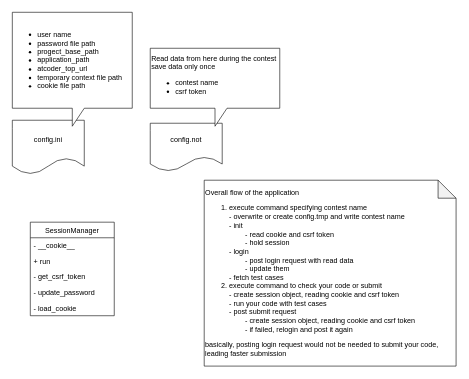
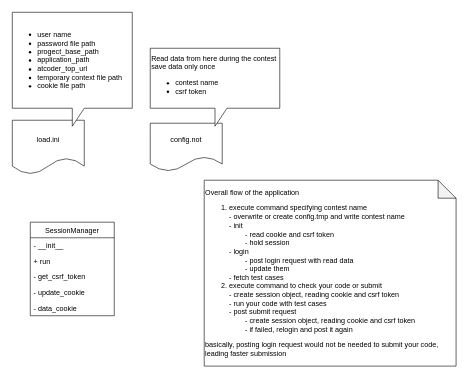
  <mxCell id="0" />
  <mxCell id="1" parent="0" />
- <mxCell id="2" value="config.ini" style="shape=document;whiteSpace=wrap;html=1;boundedLbl=1;" vertex="1" parent="1"><mxGeometry x="20" y="200" width="120" height="90" as="geometry" /></mxCell>
+ <mxCell id="2" value="load.ini" style="shape=document;whiteSpace=wrap;html=1;boundedLbl=1;" vertex="1" parent="1"><mxGeometry x="20" y="200" width="120" height="90" as="geometry" /></mxCell>
  <mxCell id="3" value="&lt;ul&gt;&lt;li&gt;user name&lt;/li&gt;&lt;li&gt;password file path&lt;/li&gt;&lt;li&gt;progect_base_path&lt;/li&gt;&lt;li&gt;application_path&lt;/li&gt;&lt;li&gt;atcoder_top_url&lt;/li&gt;&lt;li&gt;temporary context file path&lt;/li&gt;&lt;li&gt;cookie file path&lt;/li&gt;&lt;/ul&gt;" style="shape=callout;whiteSpace=wrap;html=1;perimeter=calloutPerimeter;align=left;" vertex="1" parent="1"><mxGeometry x="20" y="20" width="200" height="190" as="geometry" /></mxCell>
  <mxCell id="4" value="config.not" style="shape=document;whiteSpace=wrap;html=1;boundedLbl=1;" vertex="1" parent="1"><mxGeometry x="250" y="205" width="120" height="80" as="geometry" /></mxCell>
  <mxCell id="5" value="&lt;div&gt;Read data from here during the contest&lt;/div&gt;&lt;div&gt;save data only once&lt;/div&gt;&lt;ul&gt;&lt;li&gt;contest name&lt;/li&gt;&lt;li&gt;csrf token&lt;/li&gt;&lt;/ul&gt;" style="shape=callout;whiteSpace=wrap;html=1;perimeter=calloutPerimeter;align=left;" vertex="1" parent="1"><mxGeometry x="250" y="80" width="216" height="130" as="geometry" /></mxCell>
  <mxCell id="6" value="SessionManager" style="swimlane;fontStyle=0;childLayout=stackLayout;horizontal=1;startSize=26;horizontalStack=0;resizeParent=1;resizeParentMax=0;resizeLast=0;collapsible=1;marginBottom=0;" vertex="1" parent="1"><mxGeometry x="50" y="370" width="140" height="156" as="geometry"><mxRectangle x="80" y="370" width="50" height="26" as="alternateBounds" /></mxGeometry></mxCell>
- <mxCell id="7" value="- __cookie__" style="text;strokeColor=none;fillColor=none;align=left;verticalAlign=top;spacingLeft=4;spacingRight=4;overflow=hidden;rotatable=0;points=[[0,0.5],[1,0.5]];portConstraint=eastwest;" vertex="1" parent="6"><mxGeometry y="26" width="140" height="26" as="geometry" /></mxCell>
+ <mxCell id="7" value="- __init__" style="text;strokeColor=none;fillColor=none;align=left;verticalAlign=top;spacingLeft=4;spacingRight=4;overflow=hidden;rotatable=0;points=[[0,0.5],[1,0.5]];portConstraint=eastwest;" vertex="1" parent="6"><mxGeometry y="26" width="140" height="26" as="geometry" /></mxCell>
  <mxCell id="8" value="+ run" style="text;strokeColor=none;fillColor=none;align=left;verticalAlign=top;spacingLeft=4;spacingRight=4;overflow=hidden;rotatable=0;points=[[0,0.5],[1,0.5]];portConstraint=eastwest;" vertex="1" parent="6"><mxGeometry y="52" width="140" height="26" as="geometry" /></mxCell>
  <mxCell id="9" value="- get_csrf_token" style="text;strokeColor=none;fillColor=none;align=left;verticalAlign=top;spacingLeft=4;spacingRight=4;overflow=hidden;rotatable=0;points=[[0,0.5],[1,0.5]];portConstraint=eastwest;" vertex="1" parent="6"><mxGeometry y="78" width="140" height="26" as="geometry" /></mxCell>
- <mxCell id="10" value="- update_password" style="text;strokeColor=none;fillColor=none;align=left;verticalAlign=top;spacingLeft=4;spacingRight=4;overflow=hidden;rotatable=0;points=[[0,0.5],[1,0.5]];portConstraint=eastwest;" vertex="1" parent="6"><mxGeometry y="104" width="140" height="26" as="geometry" /></mxCell>
- <mxCell id="11" value="- load_cookie" style="text;strokeColor=none;fillColor=none;align=left;verticalAlign=top;spacingLeft=4;spacingRight=4;overflow=hidden;rotatable=0;points=[[0,0.5],[1,0.5]];portConstraint=eastwest;" vertex="1" parent="6"><mxGeometry y="130" width="140" height="26" as="geometry" /></mxCell>
+ <mxCell id="10" value="- update_cookie" style="text;strokeColor=none;fillColor=none;align=left;verticalAlign=top;spacingLeft=4;spacingRight=4;overflow=hidden;rotatable=0;points=[[0,0.5],[1,0.5]];portConstraint=eastwest;" vertex="1" parent="6"><mxGeometry y="104" width="140" height="26" as="geometry" /></mxCell>
+ <mxCell id="11" value="- data_cookie" style="text;strokeColor=none;fillColor=none;align=left;verticalAlign=top;spacingLeft=4;spacingRight=4;overflow=hidden;rotatable=0;points=[[0,0.5],[1,0.5]];portConstraint=eastwest;" vertex="1" parent="6"><mxGeometry y="130" width="140" height="26" as="geometry" /></mxCell>
  <mxCell id="12" value="Overall flow of the application&lt;br&gt;&lt;ol&gt;&lt;li&gt;execute command specifying contest name&lt;br&gt;- overwrite or create config.tmp and write contest name&lt;br&gt;- init&lt;br&gt;&lt;span&gt;&#09;&lt;/span&gt;&lt;span style=&quot;white-space: pre&quot;&gt;&#09;&lt;/span&gt;- read cookie and csrf token&lt;br&gt;&lt;span&gt;&#09;&lt;/span&gt;&lt;span style=&quot;white-space: pre&quot;&gt;&#09;&lt;/span&gt;- hold session&lt;br&gt;- login&lt;br&gt;&lt;span&gt;&#09;&lt;/span&gt;&lt;span style=&quot;white-space: pre&quot;&gt;&#09;&lt;/span&gt;- post login request with read data&lt;br&gt;&lt;span&gt;&#09;&lt;/span&gt;&lt;span style=&quot;white-space: pre&quot;&gt;&#09;&lt;/span&gt;- update them&lt;br&gt;- fetch test cases&lt;/li&gt;&lt;li&gt;execute command to check your code or submit&lt;br&gt;- create session object, reading cookie and csrf token&lt;br&gt;- run your code with test cases&lt;br&gt;- post submit request&lt;br&gt;&lt;span&gt;&#09;&lt;/span&gt;&lt;span style=&quot;white-space: pre&quot;&gt;&#09;&lt;/span&gt;- create session object, reading cookie and csrf token&lt;br&gt;&lt;span&gt;&#09;&lt;/span&gt;&lt;span style=&quot;white-space: pre&quot;&gt;&#09;&lt;/span&gt;- if failed, relogin and post it again&lt;/li&gt;&lt;/ol&gt;&lt;div&gt;basically, posting login request would not be needed to submit your code, leading faster submission&lt;/div&gt;" style="shape=note;whiteSpace=wrap;html=1;backgroundOutline=1;darkOpacity=0.05;align=left;" vertex="1" parent="1"><mxGeometry x="340" y="300" width="420" height="310" as="geometry" /></mxCell>
